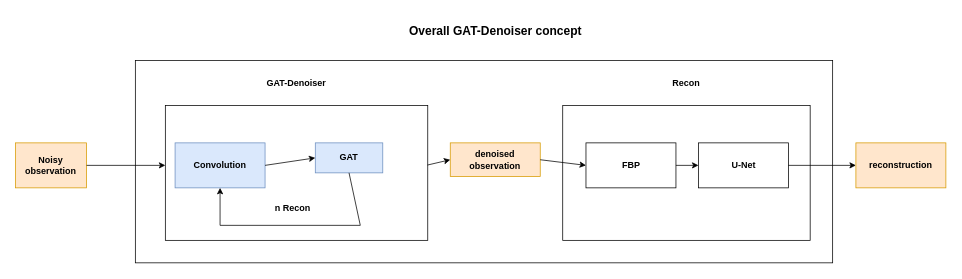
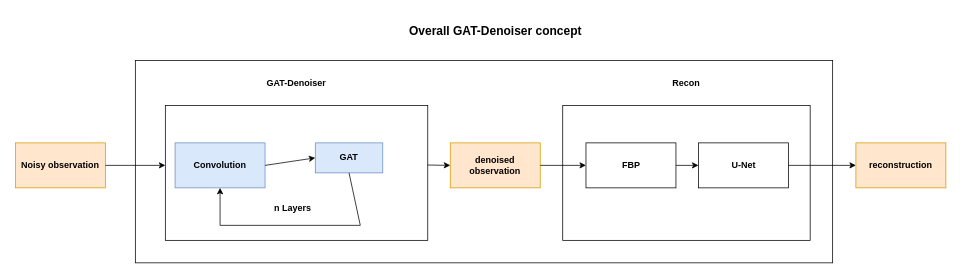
  <mxCell id="0" />
  <mxCell id="1" parent="0" />
  <mxCell id="2" value="" style="rounded=0;whiteSpace=wrap;html=1;fillColor=none;" parent="1" vertex="1"><mxGeometry x="180" y="80" width="930" height="270" as="geometry" /></mxCell>
  <mxCell id="3" value="" style="rounded=0;whiteSpace=wrap;html=1;fillColor=none;" vertex="1" parent="1"><mxGeometry x="750" y="140" width="330" height="180" as="geometry" /></mxCell>
  <mxCell id="4" value="" style="rounded=0;whiteSpace=wrap;html=1;fillColor=none;" parent="1" vertex="1"><mxGeometry x="220" y="140" width="350" height="180" as="geometry" /></mxCell>
  <mxCell id="5" value="Overall GAT-Denoiser concept" style="text;html=1;strokeColor=none;fillColor=none;align=center;verticalAlign=middle;whiteSpace=wrap;rounded=0;fontStyle=1;fontSize=16;" parent="1" vertex="1"><mxGeometry x="532.5" y="20" width="255" height="40" as="geometry" /></mxCell>
- <mxCell id="6" value="Noisy observation" style="rounded=0;whiteSpace=wrap;html=1;fillColor=#ffe6cc;strokeColor=#d79b00;fontStyle=1" parent="1" vertex="1"><mxGeometry x="20" y="190" width="95" height="60" as="geometry" /></mxCell>
+ <mxCell id="6" value="Noisy observation" style="rounded=0;whiteSpace=wrap;html=1;fillColor=#ffe6cc;strokeColor=#d79b00;fontStyle=1" parent="1" vertex="1"><mxGeometry y="190" width="120" height="60" as="geometry" x="20" /></mxCell>
  <mxCell id="7" value="Convolution" style="rounded=0;whiteSpace=wrap;html=1;fillColor=#dae8fc;strokeColor=#6c8ebf;fontStyle=1" parent="1" vertex="1"><mxGeometry x="233" y="190" width="120" height="60" as="geometry" /></mxCell>
  <mxCell id="8" value="GAT" style="rounded=0;whiteSpace=wrap;html=1;fillColor=#dae8fc;strokeColor=#6c8ebf;fontStyle=1" parent="1" vertex="1"><mxGeometry x="420" y="190" width="90" height="40" as="geometry" /></mxCell>
  <mxCell id="9" value="GAT-Denoiser" style="text;html=1;strokeColor=none;fillColor=none;align=center;verticalAlign=middle;whiteSpace=wrap;rounded=0;fontStyle=1" parent="1" vertex="1"><mxGeometry x="295" y="90" width="200" height="40" as="geometry" /></mxCell>
- <mxCell id="10" value="denoised observation" style="rounded=0;whiteSpace=wrap;html=1;fillColor=#ffe6cc;strokeColor=#d79b00;fontStyle=1" parent="1" vertex="1"><mxGeometry x="600" y="190" width="120" height="45" as="geometry" /></mxCell>
+ <mxCell id="10" value="denoised observation" style="rounded=0;whiteSpace=wrap;html=1;fillColor=#ffe6cc;strokeColor=#d79b00;fontStyle=1" parent="1" vertex="1"><mxGeometry x="600" y="190" width="120" height="60" as="geometry" /></mxCell>
  <mxCell id="11" value="" style="endArrow=classic;html=1;rounded=0;" parent="1" source="6" edge="1"><mxGeometry width="50" height="50" relative="1" as="geometry"><mxPoint x="330" y="240" as="sourcePoint" /><mxPoint x="220" y="220" as="targetPoint" /><Array as="points" /></mxGeometry></mxCell>
  <mxCell id="12" value="" style="endArrow=classic;html=1;rounded=0;fontSize=16;entryX=0;entryY=0.5;entryDx=0;entryDy=0;exitX=0.999;exitY=0.442;exitDx=0;exitDy=0;exitPerimeter=0;" parent="1" target="10" edge="1" source="4"><mxGeometry width="50" height="50" relative="1" as="geometry"><mxPoint x="580" y="220" as="sourcePoint" /><mxPoint x="720" y="220" as="targetPoint" /><Array as="points" /></mxGeometry></mxCell>
  <mxCell id="13" value="" style="endArrow=classic;html=1;rounded=0;fontSize=16;exitX=1;exitY=0.5;exitDx=0;exitDy=0;entryX=0;entryY=0.5;entryDx=0;entryDy=0;" parent="1" source="7" target="8" edge="1"><mxGeometry width="50" height="50" relative="1" as="geometry"><mxPoint x="220" y="200" as="sourcePoint" /><mxPoint x="270" y="150" as="targetPoint" /></mxGeometry></mxCell>
  <mxCell id="14" value="" style="endArrow=classic;html=1;rounded=0;fontSize=16;exitX=0.5;exitY=1;exitDx=0;exitDy=0;entryX=0.5;entryY=1;entryDx=0;entryDy=0;" parent="1" source="8" target="7" edge="1"><mxGeometry width="50" height="50" relative="1" as="geometry"><mxPoint x="220" y="210" as="sourcePoint" /><mxPoint x="270" y="160" as="targetPoint" /><Array as="points"><mxPoint x="480" y="300" /><mxPoint x="293" y="300" /></Array></mxGeometry></mxCell>
- <mxCell id="15" value="&lt;font style=&quot;font-size: 12px;&quot;&gt;&lt;b&gt;n Recon&lt;/b&gt;&lt;/font&gt;" style="text;html=1;strokeColor=none;fillColor=none;align=center;verticalAlign=middle;whiteSpace=wrap;rounded=0;fontSize=16;" parent="1" vertex="1"><mxGeometry x="360" y="260" width="60" height="30" as="geometry" /></mxCell>
+ <mxCell id="15" value="&lt;font style=&quot;font-size: 12px;&quot;&gt;&lt;b&gt;n Layers&lt;/b&gt;&lt;/font&gt;" style="text;html=1;strokeColor=none;fillColor=none;align=center;verticalAlign=middle;whiteSpace=wrap;rounded=0;fontSize=16;" parent="1" vertex="1"><mxGeometry x="360" y="260" width="60" height="30" as="geometry" /></mxCell>
  <mxCell id="16" value="" style="rounded=0;whiteSpace=wrap;html=1;fillColor=none;" parent="1" vertex="1"><mxGeometry x="781" y="190" width="120" height="60" as="geometry" /></mxCell>
  <mxCell id="17" value="FBP" style="text;html=1;strokeColor=none;fillColor=none;align=center;verticalAlign=middle;whiteSpace=wrap;rounded=0;fontStyle=1" parent="1" vertex="1"><mxGeometry x="793.5" y="210" width="95" height="20" as="geometry" /></mxCell>
  <mxCell id="18" value="" style="rounded=0;whiteSpace=wrap;html=1;fillColor=none;" parent="1" vertex="1"><mxGeometry x="931" y="190" width="120" height="60" as="geometry" /></mxCell>
  <mxCell id="19" value="U-Net" style="text;html=1;strokeColor=none;fillColor=none;align=center;verticalAlign=middle;whiteSpace=wrap;rounded=0;fontStyle=1" parent="1" vertex="1"><mxGeometry x="943.5" y="210" width="95" height="20" as="geometry" /></mxCell>
  <mxCell id="20" value="reconstruction" style="rounded=0;whiteSpace=wrap;html=1;fillColor=#ffe6cc;strokeColor=#d79b00;fontStyle=1" parent="1" vertex="1"><mxGeometry x="1141" y="190" width="120" height="60" as="geometry" /></mxCell>
  <mxCell id="21" value="" style="endArrow=classic;html=1;rounded=0;fontSize=16;entryX=0;entryY=0.5;entryDx=0;entryDy=0;exitX=1;exitY=0.5;exitDx=0;exitDy=0;" parent="1" source="10" target="16" edge="1"><mxGeometry width="50" height="50" relative="1" as="geometry"><mxPoint x="590" y="230" as="sourcePoint" /><mxPoint x="620" y="230" as="targetPoint" /><Array as="points" /></mxGeometry></mxCell>
  <mxCell id="22" value="" style="endArrow=classic;html=1;rounded=0;fontSize=16;entryX=0;entryY=0.5;entryDx=0;entryDy=0;exitX=1;exitY=0.5;exitDx=0;exitDy=0;" parent="1" source="16" target="18" edge="1"><mxGeometry width="50" height="50" relative="1" as="geometry"><mxPoint x="600" y="240" as="sourcePoint" /><mxPoint x="630" y="240" as="targetPoint" /><Array as="points" /></mxGeometry></mxCell>
  <mxCell id="23" value="" style="endArrow=classic;html=1;rounded=0;exitX=1;exitY=0.5;exitDx=0;exitDy=0;entryX=0;entryY=0.5;entryDx=0;entryDy=0;" parent="1" source="18" target="20" edge="1"><mxGeometry width="50" height="50" relative="1" as="geometry"><mxPoint x="710" y="250" as="sourcePoint" /><mxPoint x="760" y="200" as="targetPoint" /></mxGeometry></mxCell>
  <mxCell id="24" value="Recon" style="text;html=1;strokeColor=none;fillColor=none;align=center;verticalAlign=middle;whiteSpace=wrap;rounded=0;fontStyle=1" parent="1" vertex="1"><mxGeometry x="835" y="95" width="160" height="30" as="geometry" /></mxCell>
